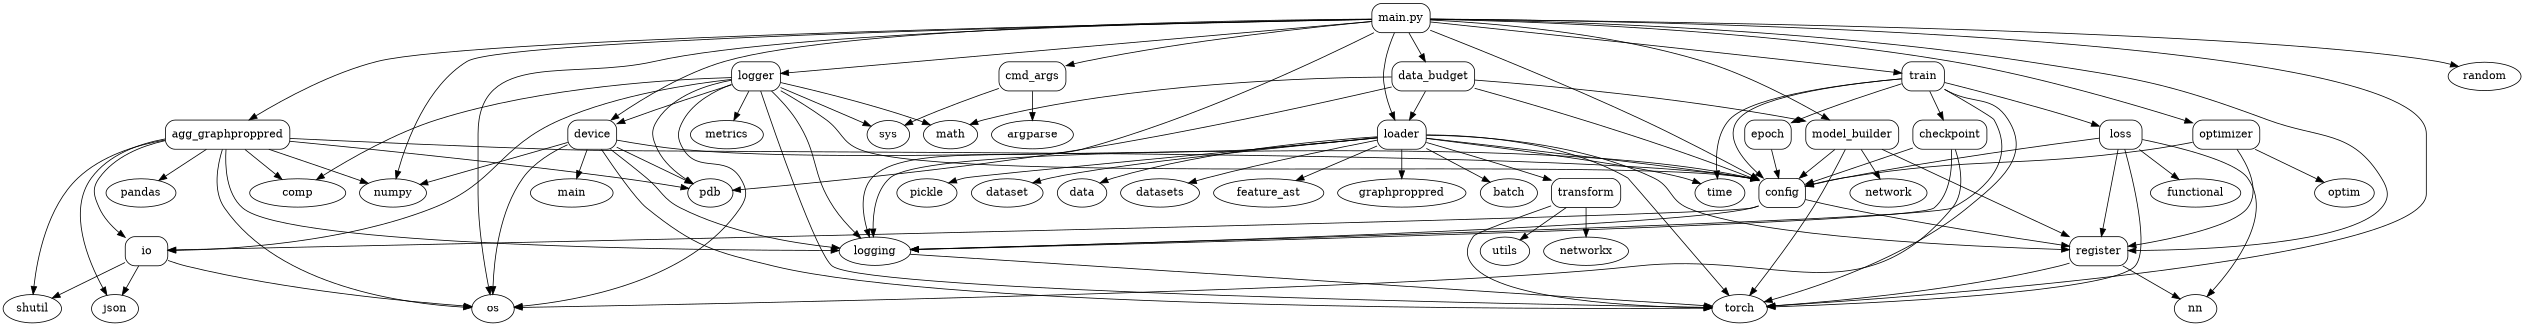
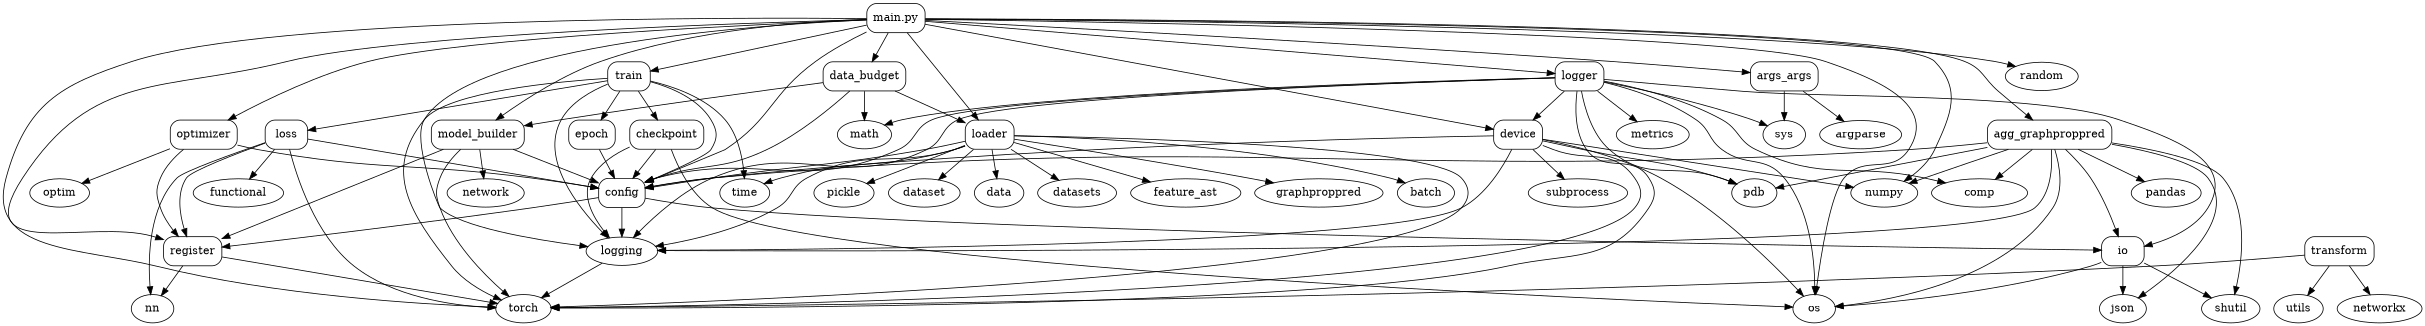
  digraph {
    fontname="DejaVu Serif"
    grap_name="TOP-DOWN design"
    node [fontname="DejaVu Serif"]
    edge [fontname="DejaVu Serif"]
    "main.py" [height=0.51389 shape=Mrecord width=0.84028]
    os [height=0.5 width=0.75]
    random [height=0.5 width=1.0604]
    numpy [height=0.5 width=0.98259]
    torch [height=0.5 width=0.81802]
    logging [height=0.5 width=1.0284]
-   cmd_args [height=0.51389 shape=Mrecord width=1]
+   cmd_args [height=0.51389 shape=Mrecord width=1 label=args_args]
    config [height=0.51389 shape=Mrecord width=0.75]
    register [height=0.51389 shape=Mrecord width=0.78472]
    loader [height=0.51389 shape=Mrecord width=0.75]
    logger [height=0.51389 shape=Mrecord width=0.75]
    device [height=0.51389 shape=Mrecord width=0.75]
    optimizer [height=0.51389 shape=Mrecord width=0.94444]
    model_builder [height=0.51389 shape=Mrecord width=1.3403]
    train [height=0.51389 shape=Mrecord width=0.75]
    n16 [height=0.51389 label=agg_graphproppred shape=Mrecord width=0.94444]
    n17 [height=0.51389 label=data_budget shape=Mrecord width=1.3125]
    argparse [height=0.5 width=1.1472]
    sys [height=0.5 width=0.75]
    io [height=0.51389 shape=Mrecord width=0.75]
    nn [height=0.5 width=0.75]
    time [height=0.5 width=0.75]
    pickle [height=0.5 width=0.89579]
    dataset [height=0.5 width=1.0055]
    data [height=0.5 width=0.75]
    datasets [height=0.5 width=1.1152]
    n27 [height=0.5 label=feature_ast width=1.9471]
    transform [height=0.51389 shape=Mrecord width=0.97917]
    graphproppred [height=0.5 width=1.8145]
    batch [height=0.5 width=0.84093]
    math [height=0.5 width=0.78608]
    pdb [height=0.5 width=0.75]
    metrics [height=0.5 width=1.0284]
    n34 [height=0.5 label=comp width=1.6958]
-   subprocess [height=0.5 width=1.4534 label=main]
+   subprocess [height=0.5 width=1.4534]
    optim [height=0.5 width=0.87288]
    network [height=0.5 width=1.1152]
    loss [height=0.51389 shape=Mrecord width=0.75]
    epoch [height=0.51389 shape=Mrecord width=0.75]
    checkpoint [height=0.51389 shape=Mrecord width=1.0833]
    json [height=0.5 width=0.75]
    shutil [height=0.5 width=0.81802]
    pandas [height=0.5 width=1.0055]
    networkx [height=0.5 width=1.2249]
    utils [height=0.5 width=0.75]
    functional [height=0.5 width=1.2798]
    "main.py" -> os
    "main.py" -> random
    "main.py" -> numpy
    "main.py" -> torch
    "main.py" -> logging
    "main.py" -> cmd_args
    "main.py" -> config
    "main.py" -> register
    "main.py" -> loader
    "main.py" -> logger
    "main.py" -> device
    "main.py" -> optimizer
    "main.py" -> model_builder
    "main.py" -> train
    "main.py" -> n16
    "main.py" -> n17
    logging -> torch
    cmd_args -> argparse
    cmd_args -> sys
    config -> logging
    config -> register
    config -> io
    register -> torch
    register -> nn
    loader -> torch
    loader -> logging
    loader -> config
-   loader -> register
    loader -> time
    loader -> pickle
    loader -> dataset
    loader -> data
    loader -> datasets
    loader -> n27
-   loader -> transform
    loader -> graphproppred
    loader -> batch
    logger -> os
    logger -> torch
    logger -> logging
    logger -> config
    logger -> device
    logger -> sys
    logger -> io
    logger -> math
    logger -> pdb
    logger -> metrics
    logger -> n34
    device -> os
    device -> numpy
    device -> torch
    device -> logging
    device -> config
    device -> pdb
    device -> subprocess
    optimizer -> config
    optimizer -> register
    optimizer -> optim
    model_builder -> torch
    model_builder -> config
    model_builder -> register
    model_builder -> network
    train -> torch
    train -> logging
    train -> config
    train -> time
    train -> loss
    train -> epoch
    train -> checkpoint
    n16 -> os
    n16 -> numpy
    n16 -> logging
    n16 -> config
    n16 -> io
    n16 -> pdb
    n16 -> n34
    n16 -> json
    n16 -> shutil
    n16 -> pandas
    n17 -> config
    n17 -> loader
    n17 -> model_builder
    n17 -> math
-   n17 -> pdb
    io -> os
    io -> json
    io -> shutil
    transform -> torch
    transform -> networkx
    transform -> utils
    loss -> torch
    loss -> config
    loss -> register
    loss -> nn
    loss -> functional
    epoch -> config
    checkpoint -> os
    checkpoint -> logging
    checkpoint -> config
  }
